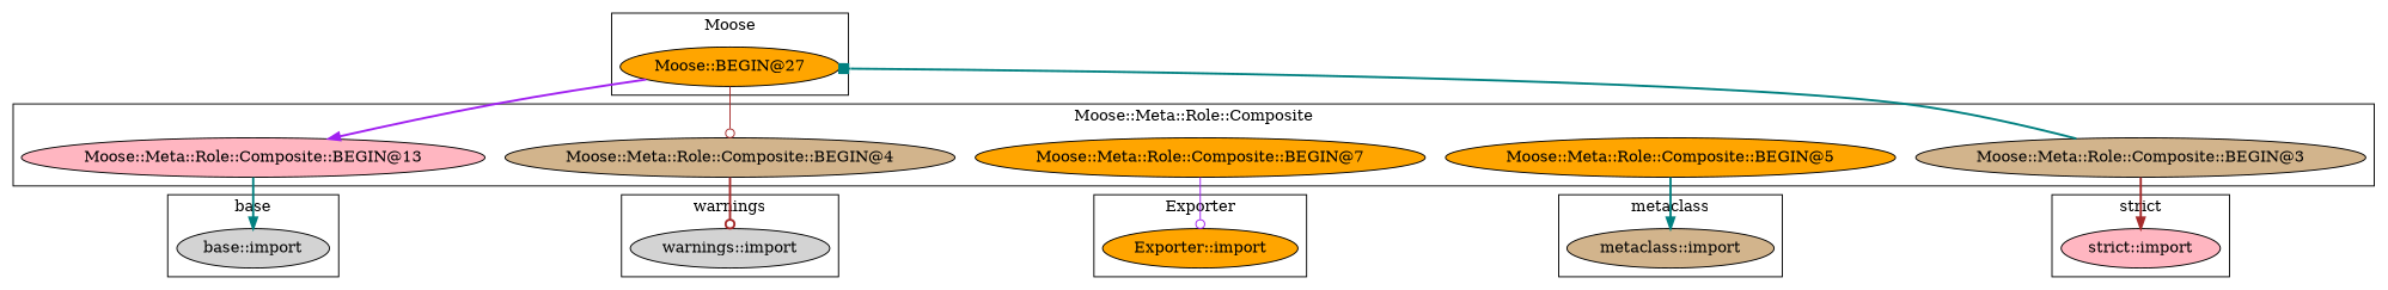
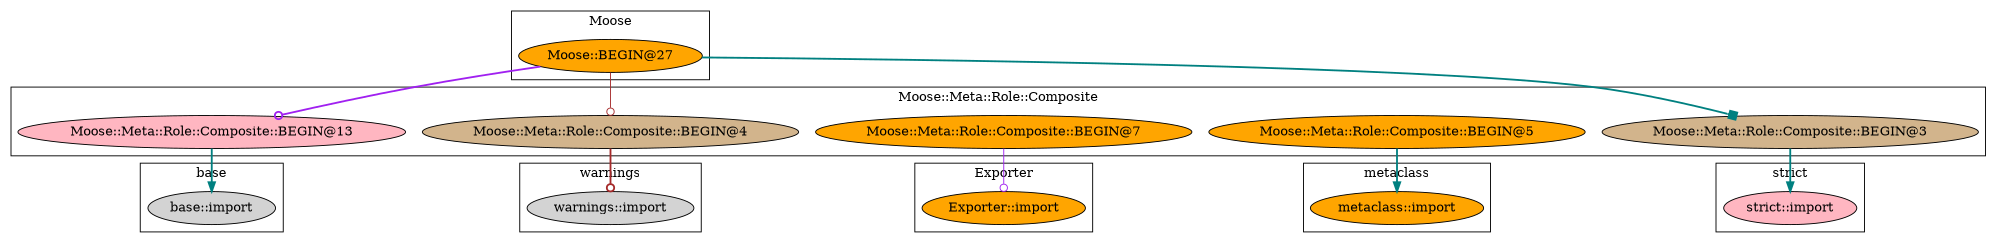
  digraph {
    node [fillcolor=orange style=filled]
    edge [arrowhead=odot color=teal style=bold]
    "Moose::Meta::Role::Composite::BEGIN@13" [fillcolor=lightpink]
    "Moose::Meta::Role::Composite::BEGIN@4" [fillcolor=tan]
    "Moose::Meta::Role::Composite::BEGIN@7"
    "Moose::Meta::Role::Composite::BEGIN@5"
    "Moose::Meta::Role::Composite::BEGIN@3" [fillcolor=tan]
    "warnings::import" [fillcolor=lightgrey]
    "Moose::BEGIN@27"
-   "metaclass::import" [fillcolor=tan]
+   "metaclass::import"
    "base::import" [fillcolor=lightgrey]
    "strict::import" [fillcolor=lightpink]
    "Exporter::import"
    subgraph cluster_1 {
      label="Moose::Meta::Role::Composite"
      "Moose::Meta::Role::Composite::BEGIN@13"
      "Moose::Meta::Role::Composite::BEGIN@4"
      "Moose::Meta::Role::Composite::BEGIN@7"
      "Moose::Meta::Role::Composite::BEGIN@5"
      "Moose::Meta::Role::Composite::BEGIN@3"
    }
    subgraph cluster_2 {
      label=warnings
      "warnings::import"
    }
    subgraph cluster_3 {
      label=Moose
      "Moose::BEGIN@27"
    }
    subgraph cluster_4 {
      label=metaclass
      "metaclass::import"
    }
    subgraph cluster_5 {
      label=base
      "base::import"
    }
    subgraph cluster_6 {
      label="strict"
      "strict::import"
    }
    subgraph cluster_7 {
      label=Exporter
      "Exporter::import"
    }
    "Moose::Meta::Role::Composite::BEGIN@13" -> "base::import" [arrowhead=normal]
    "Moose::Meta::Role::Composite::BEGIN@4" -> "warnings::import" [color=brown]
    "Moose::Meta::Role::Composite::BEGIN@7" -> "Exporter::import" [color=purple style=solid]
    "Moose::Meta::Role::Composite::BEGIN@5" -> "metaclass::import" [arrowhead=normal]
-   "Moose::Meta::Role::Composite::BEGIN@3" -> "strict::import" [arrowhead=normal color=brown]
-   "Moose::BEGIN@27" -> "Moose::Meta::Role::Composite::BEGIN@13" [arrowhead=normal color=purple]
+   "Moose::Meta::Role::Composite::BEGIN@3" -> "strict::import" [arrowhead=normal]
+   "Moose::BEGIN@27" -> "Moose::Meta::Role::Composite::BEGIN@13" [color=purple]
    "Moose::BEGIN@27" -> "Moose::Meta::Role::Composite::BEGIN@4" [color=brown style=solid]
-   "Moose::Meta::Role::Composite::BEGIN@3" -> "Moose::BEGIN@27" [arrowhead=box]
+   "Moose::BEGIN@27" -> "Moose::Meta::Role::Composite::BEGIN@3" [arrowhead=box]
  }
